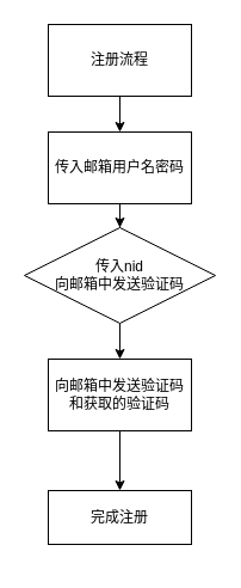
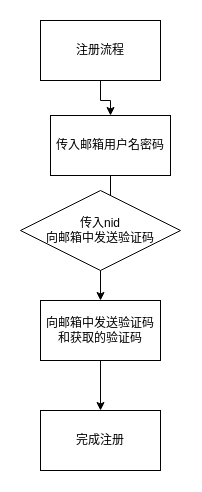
  <mxCell id="0" />
  <mxCell id="1" parent="0" />
  <mxCell id="2" value="" style="edgeStyle=orthogonalEdgeStyle;rounded=0;orthogonalLoop=1;jettySize=auto;html=1;" edge="1" parent="1" source="3" target="5"><mxGeometry relative="1" as="geometry" /></mxCell>
  <mxCell id="3" value="注册流程" style="rounded=0;whiteSpace=wrap;html=1;" vertex="1" parent="1"><mxGeometry x="40" y="20" width="120" height="60" as="geometry" /></mxCell>
  <mxCell id="4" value="" style="edgeStyle=orthogonalEdgeStyle;rounded=0;orthogonalLoop=1;jettySize=auto;html=1;" edge="1" parent="1" source="5" target="7"><mxGeometry relative="1" as="geometry" /></mxCell>
- <mxCell id="5" value="传入邮箱用户名密码" style="whiteSpace=wrap;html=1;rounded=0;" vertex="1" parent="1"><mxGeometry x="40" y="110" width="120" height="60" as="geometry" /></mxCell>
+ <mxCell id="5" value="传入邮箱用户名密码" style="whiteSpace=wrap;html=1;rounded=0;" vertex="1" parent="1"><mxGeometry x="50" y="115" width="120" height="60" as="geometry" /></mxCell>
  <mxCell id="6" value="" style="edgeStyle=orthogonalEdgeStyle;rounded=0;orthogonalLoop=1;jettySize=auto;html=1;" edge="1" parent="1" source="7" target="9"><mxGeometry relative="1" as="geometry" /></mxCell>
  <mxCell id="7" value="传入nid&lt;div&gt;向邮箱中发送验证码&lt;/div&gt;" style="rhombus;whiteSpace=wrap;html=1;rounded=0;" vertex="1" parent="1"><mxGeometry x="20" y="190" width="160" height="80" as="geometry" /></mxCell>
  <mxCell id="8" value="" style="edgeStyle=orthogonalEdgeStyle;rounded=0;orthogonalLoop=1;jettySize=auto;html=1;" edge="1" parent="1" source="9" target="10"><mxGeometry relative="1" as="geometry" /></mxCell>
  <mxCell id="9" value="向邮箱中发送验证码 和获取的验证码" style="whiteSpace=wrap;html=1;rounded=0;" vertex="1" parent="1"><mxGeometry x="40" y="300" width="120" height="60" as="geometry" /></mxCell>
- <mxCell id="10" value="完成注册" style="whiteSpace=wrap;html=1;rounded=0;" vertex="1" parent="1"><mxGeometry x="40" y="410" width="120" height="45" as="geometry" /></mxCell>
+ <mxCell id="10" value="完成注册" style="whiteSpace=wrap;html=1;rounded=0;" vertex="1" parent="1"><mxGeometry x="40" y="410" width="120" height="60" as="geometry" /></mxCell>
